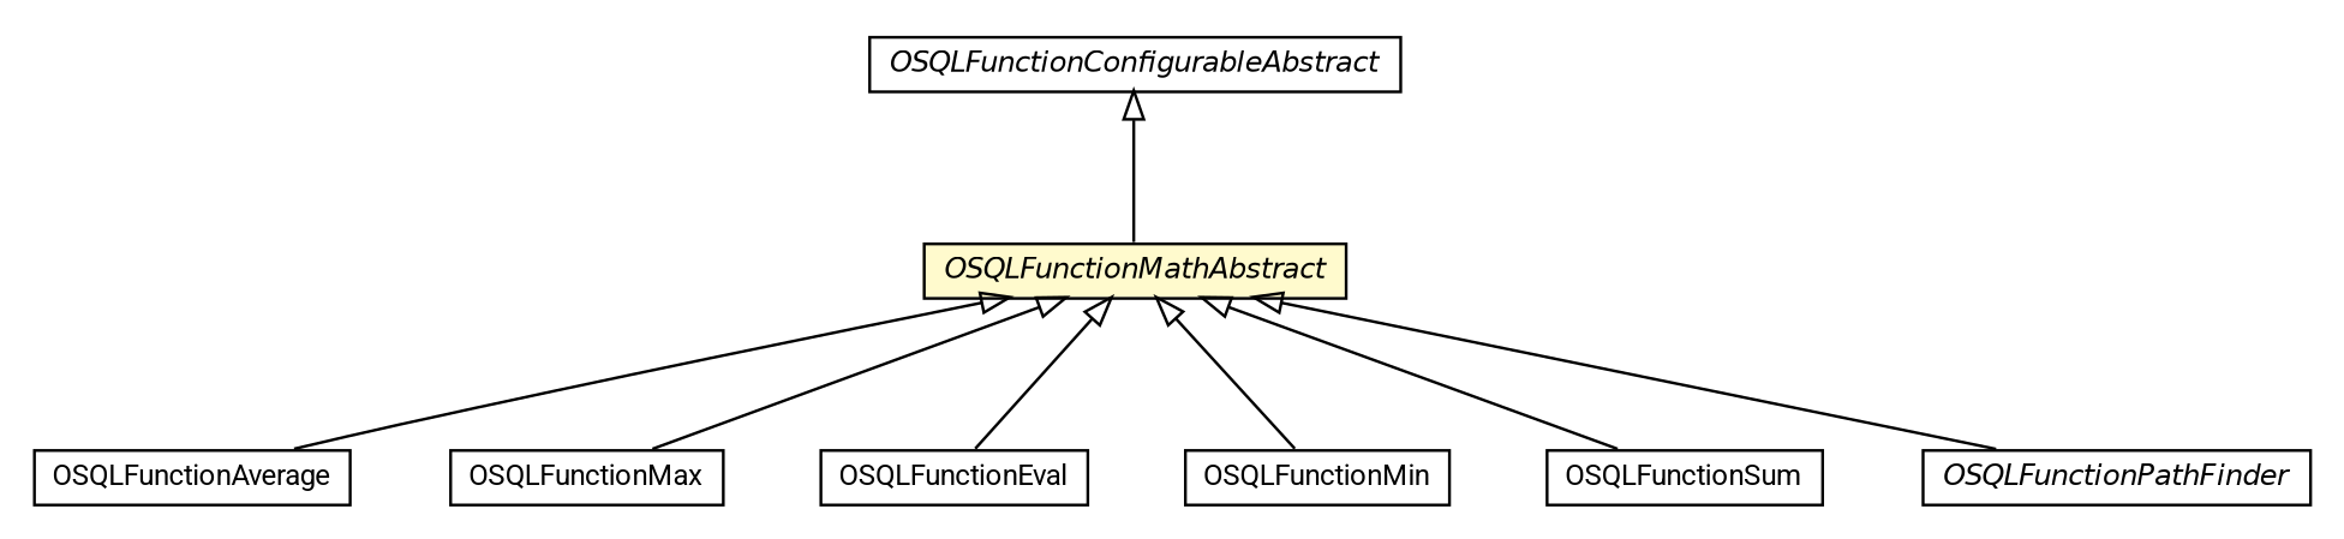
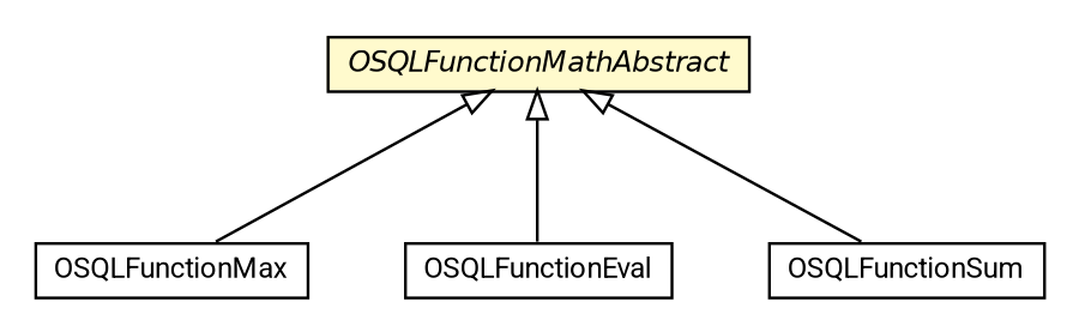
  digraph {
    fontname=Roboto
    nodesep=0.25
    ranksep=0.5
    node [fontcolor=black fontname=Roboto fontsize=10.0 shape=plaintext]
    edge [arrowtail=empty dir=back fontname=Roboto fontsize=10 headport=p labelfontname=Helvetica labelfontsize=10 tailport=p]
-   n1 [label=<<table title="com.orientechnologies.orient.core.sql.functions.OSQLFunctionConfigurableAbstract" border="0" cellborder="1" cellspacing="0" cellpadding="2" port="p" href="../OSQLFunctionConfigurableAbstract.html"> 		<tr><td><table border="0" cellspacing="0" cellpadding="1"> <tr><td align="center" balign="center"><font face="Helvetica-Oblique"> OSQLFunctionConfigurableAbstract </font></td></tr> 		</table></td></tr> 		</table>>]
    n2 [label=<<table title="com.orientechnologies.orient.core.sql.functions.math.OSQLFunctionMathAbstract" border="0" cellborder="1" cellspacing="0" cellpadding="2" port="p" bgcolor="lemonChiffon" href="./OSQLFunctionMathAbstract.html"> 		<tr><td><table border="0" cellspacing="0" cellpadding="1"> <tr><td align="center" balign="center"><font face="Helvetica-Oblique"> OSQLFunctionMathAbstract </font></td></tr> 		</table></td></tr> 		</table>>]
-   n3 [label=<<table title="com.orientechnologies.orient.core.sql.functions.math.OSQLFunctionAverage" border="0" cellborder="1" cellspacing="0" cellpadding="2" port="p" href="./OSQLFunctionAverage.html"> 		<tr><td><table border="0" cellspacing="0" cellpadding="1"> <tr><td align="center" balign="center"> OSQLFunctionAverage </td></tr> 		</table></td></tr> 		</table>>]
    n4 [label=<<table title="com.orientechnologies.orient.core.sql.functions.math.OSQLFunctionMax" border="0" cellborder="1" cellspacing="0" cellpadding="2" port="p" href="./OSQLFunctionMax.html"> 		<tr><td><table border="0" cellspacing="0" cellpadding="1"> <tr><td align="center" balign="center"> OSQLFunctionMax </td></tr> 		</table></td></tr> 		</table>>]
    n5 [label=<<table title="com.orientechnologies.orient.core.sql.functions.math.OSQLFunctionEval" border="0" cellborder="1" cellspacing="0" cellpadding="2" port="p" href="./OSQLFunctionEval.html"> 		<tr><td><table border="0" cellspacing="0" cellpadding="1"> <tr><td align="center" balign="center"> OSQLFunctionEval </td></tr> 		</table></td></tr> 		</table>>]
-   n6 [label=<<table title="com.orientechnologies.orient.core.sql.functions.math.OSQLFunctionMin" border="0" cellborder="1" cellspacing="0" cellpadding="2" port="p" href="./OSQLFunctionMin.html"> 		<tr><td><table border="0" cellspacing="0" cellpadding="1"> <tr><td align="center" balign="center"> OSQLFunctionMin </td></tr> 		</table></td></tr> 		</table>>]
    n7 [label=<<table title="com.orientechnologies.orient.core.sql.functions.math.OSQLFunctionSum" border="0" cellborder="1" cellspacing="0" cellpadding="2" port="p" href="./OSQLFunctionSum.html"> 		<tr><td><table border="0" cellspacing="0" cellpadding="1"> <tr><td align="center" balign="center"> OSQLFunctionSum </td></tr> 		</table></td></tr> 		</table>>]
-   n8 [label=<<table title="com.orientechnologies.orient.graph.sql.functions.OSQLFunctionPathFinder" border="0" cellborder="1" cellspacing="0" cellpadding="2" port="p" href="../../../../graph/sql/functions/OSQLFunctionPathFinder.html"> 		<tr><td><table border="0" cellspacing="0" cellpadding="1"> <tr><td align="center" balign="center"><font face="Helvetica-Oblique"> OSQLFunctionPathFinder </font></td></tr> 		</table></td></tr> 		</table>>]
-   n1 -> n2
-   n2 -> n3
    n2 -> n4
    n2 -> n5
-   n2 -> n6
    n2 -> n7
-   n2 -> n8
  }
